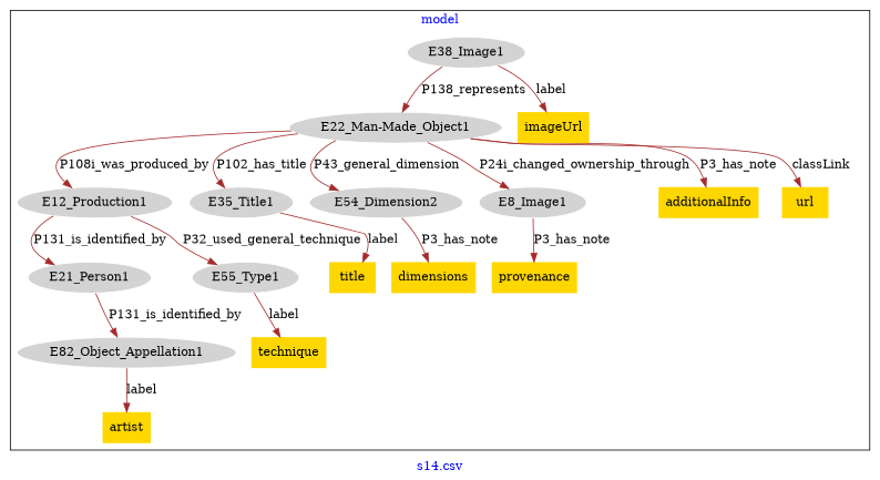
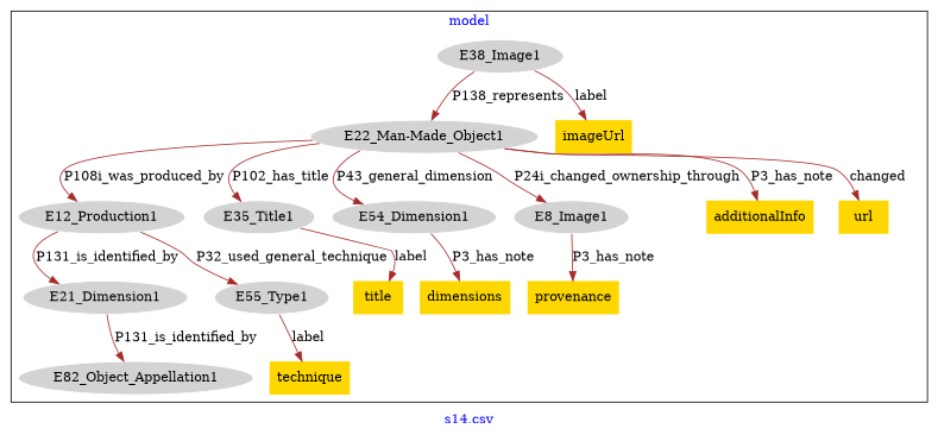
  digraph {
    fontcolor=blue
    fontname="DejaVu Serif"
    label="s14.csv"
    remincross=true
    node [color=white fillcolor=lightgray fontname="DejaVu Serif" style=filled]
    edge [color=brown fontcolor=black fontname="DejaVu Serif"]
    n1 [label=E12_Production1]
-   n2 [label=E21_Person1]
+   n2 [label=E21_Dimension1]
    n3 [label=E55_Type1]
    n4 [label=E82_Object_Appellation1]
    n5 [label="E22_Man-Made_Object1"]
    n6 [label=E35_Title1]
-   n7 [label=E54_Dimension2]
+   n7 [label=E54_Dimension1]
    n8 [label=E8_Image1]
    n9 [label=E38_Image1]
    n10 [fillcolor=gold label=title shape=plaintext color=""]
    n11 [fillcolor=gold label=imageUrl shape=plaintext color=""]
    n12 [fillcolor=gold label=dimensions shape=plaintext color=""]
-   n13 [fillcolor=gold label=artist shape=plaintext color=""]
    n14 [fillcolor=gold label=additionalInfo shape=plaintext color=""]
    n15 [fillcolor=gold label=url shape=plaintext color=""]
    n16 [fillcolor=gold label=technique shape=plaintext color=""]
    n17 [fillcolor=gold label=provenance shape=plaintext color=""]
    subgraph cluster_1 {
      label=model
      n1
      n2
      n3
      n4
      n5
      n6
      n7
      n8
      n9
      n10
      n11
      n12
-     n13
      n14
      n15
      n16
      n17
    }
    n1 -> n2 [label=P131_is_identified_by]
    n1 -> n3 [label=P32_used_general_technique]
    n2 -> n4 [label=P131_is_identified_by]
    n3 -> n16 [label=label]
-   n4 -> n13 [label=label]
    n5 -> n1 [label=P108i_was_produced_by]
    n5 -> n6 [label=P102_has_title]
    n5 -> n7 [label=P43_general_dimension]
    n5 -> n8 [label=P24i_changed_ownership_through]
    n5 -> n14 [label=P3_has_note]
-   n5 -> n15 [label=classLink]
+   n5 -> n15 [label=changed]
    n6 -> n10 [label=label]
    n7 -> n12 [label=P3_has_note]
    n8 -> n17 [label=P3_has_note]
    n9 -> n5 [label=P138_represents]
    n9 -> n11 [label=label]
  }
